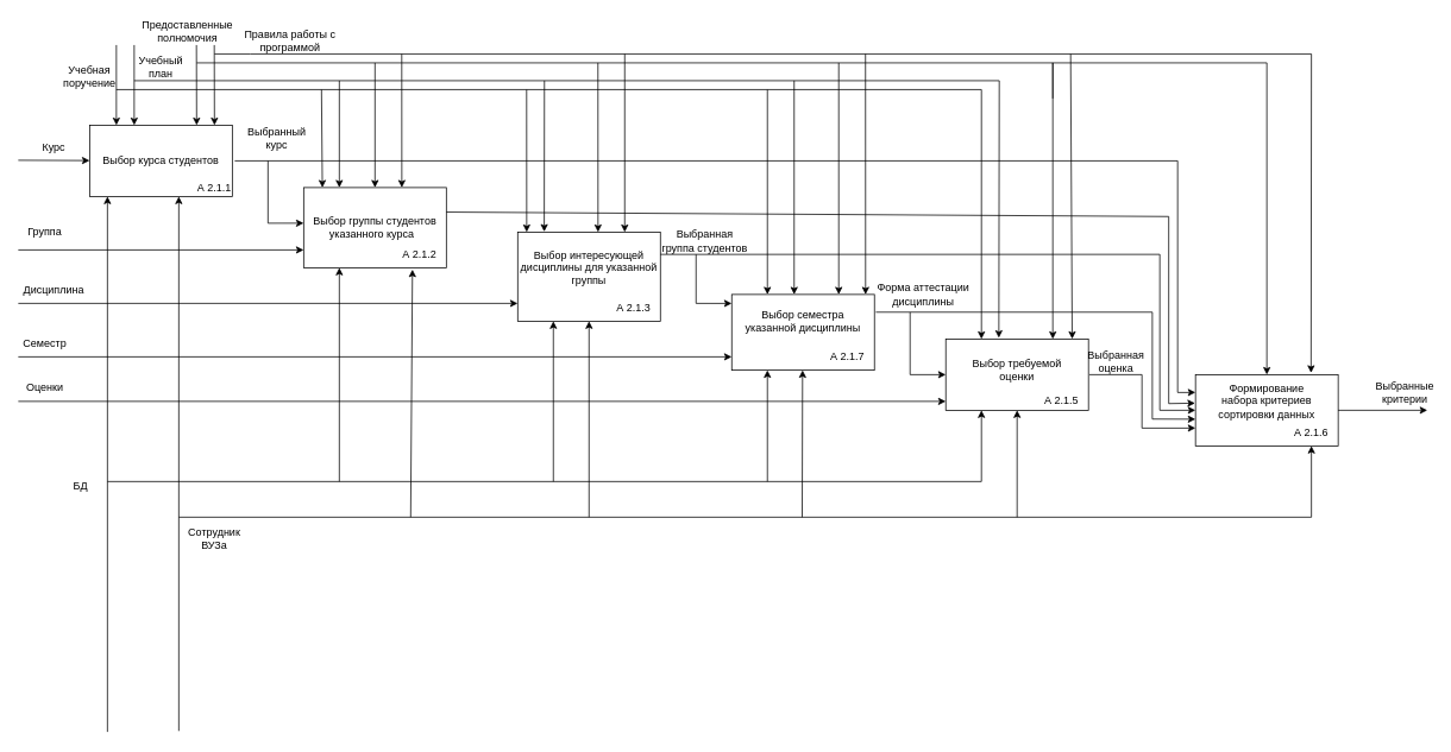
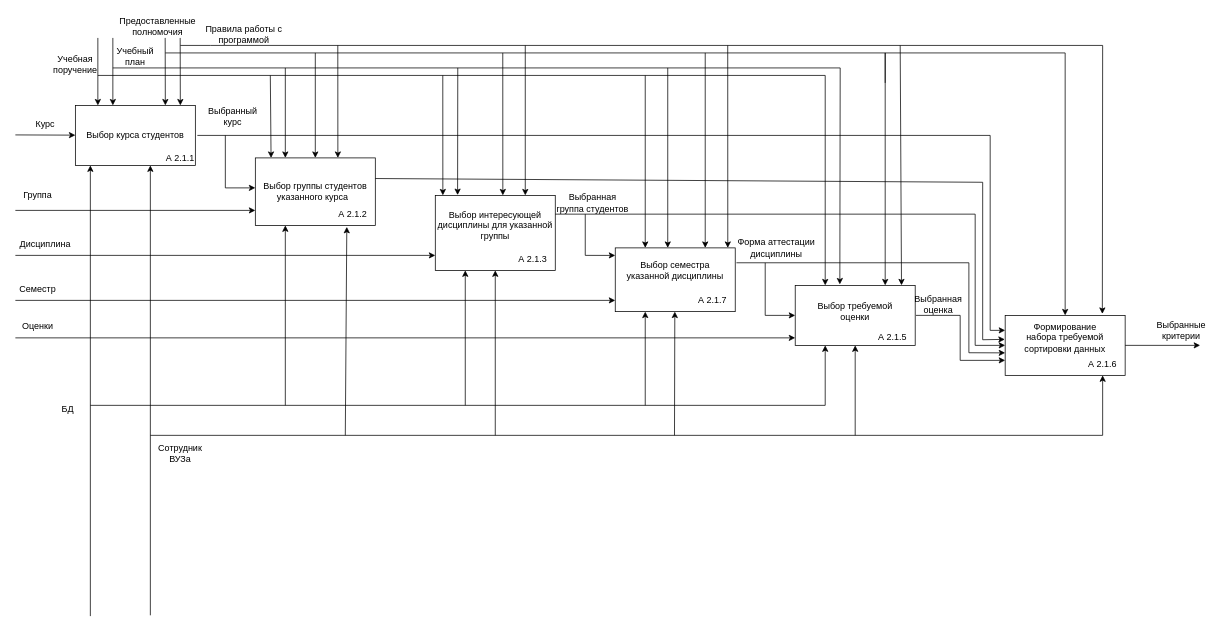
  <mxCell id="0" />
  <mxCell id="1" parent="0" />
  <mxCell id="2" value="" style="rounded=0;whiteSpace=wrap;html=1;" vertex="1" parent="1"><mxGeometry x="100" y="140" width="160" height="80" as="geometry" /></mxCell>
  <mxCell id="3" value="" style="endArrow=classic;html=1;rounded=0;" edge="1" parent="1"><mxGeometry width="50" height="50" relative="1" as="geometry"><mxPoint x="20" y="179.33" as="sourcePoint" /><mxPoint x="100" y="179.66" as="targetPoint" /></mxGeometry></mxCell>
  <mxCell id="4" value="" style="endArrow=classic;html=1;rounded=0;" edge="1" parent="1"><mxGeometry width="50" height="50" relative="1" as="geometry"><mxPoint x="120" y="821.067" as="sourcePoint" /><mxPoint x="120" y="220" as="targetPoint" /></mxGeometry></mxCell>
  <mxCell id="5" value="" style="endArrow=classic;html=1;rounded=0;" edge="1" parent="1"><mxGeometry width="50" height="50" relative="1" as="geometry"><mxPoint x="200" y="820" as="sourcePoint" /><mxPoint x="200" y="220" as="targetPoint" /></mxGeometry></mxCell>
  <mxCell id="6" value="" style="endArrow=classic;html=1;rounded=0;" edge="1" parent="1"><mxGeometry width="50" height="50" relative="1" as="geometry"><mxPoint x="130" y="50" as="sourcePoint" /><mxPoint x="130" y="140" as="targetPoint" /></mxGeometry></mxCell>
  <mxCell id="7" value="" style="endArrow=classic;html=1;rounded=0;" edge="1" parent="1"><mxGeometry width="50" height="50" relative="1" as="geometry"><mxPoint x="150" y="50" as="sourcePoint" /><mxPoint x="150" y="140" as="targetPoint" /></mxGeometry></mxCell>
  <mxCell id="8" value="" style="endArrow=classic;html=1;rounded=0;" edge="1" parent="1"><mxGeometry width="50" height="50" relative="1" as="geometry"><mxPoint x="239.78" y="50" as="sourcePoint" /><mxPoint x="240" y="140" as="targetPoint" /></mxGeometry></mxCell>
  <mxCell id="9" value="" style="endArrow=classic;html=1;rounded=0;entryX=0.75;entryY=0;entryDx=0;entryDy=0;" edge="1" parent="1" target="2"><mxGeometry width="50" height="50" relative="1" as="geometry"><mxPoint x="219.78" y="50" as="sourcePoint" /><mxPoint x="219.78" y="130" as="targetPoint" /></mxGeometry></mxCell>
  <mxCell id="10" value="Выбор курса студентов" style="text;strokeColor=none;align=center;fillColor=none;html=1;verticalAlign=middle;whiteSpace=wrap;rounded=0;" vertex="1" parent="1"><mxGeometry x="110" y="165" width="140" height="30" as="geometry" /></mxCell>
  <mxCell id="11" value="Учебная поручение" style="text;strokeColor=none;align=center;fillColor=none;html=1;verticalAlign=middle;whiteSpace=wrap;rounded=0;" vertex="1" parent="1"><mxGeometry x="70" y="70" width="60" height="30" as="geometry" /></mxCell>
  <mxCell id="12" value="Учебный план" style="text;strokeColor=none;align=center;fillColor=none;html=1;verticalAlign=middle;whiteSpace=wrap;rounded=0;" vertex="1" parent="1"><mxGeometry x="150" y="60" width="60" height="30" as="geometry" /></mxCell>
  <mxCell id="13" value="Курс" style="text;strokeColor=none;align=center;fillColor=none;html=1;verticalAlign=middle;whiteSpace=wrap;rounded=0;" vertex="1" parent="1"><mxGeometry x="30" y="150" width="60" height="30" as="geometry" /></mxCell>
  <mxCell id="14" value="А 2.1.1" style="text;strokeColor=none;align=center;fillColor=none;html=1;verticalAlign=middle;whiteSpace=wrap;rounded=0;" vertex="1" parent="1"><mxGeometry x="210" y="195" width="60" height="30" as="geometry" /></mxCell>
  <mxCell id="15" value="Предоставленные полномочия" style="text;strokeColor=none;align=center;fillColor=none;html=1;verticalAlign=middle;whiteSpace=wrap;rounded=0;" vertex="1" parent="1"><mxGeometry x="180" width="60" height="30" as="geometry" y="20" /></mxCell>
  <mxCell id="16" value="" style="rounded=0;whiteSpace=wrap;html=1;" vertex="1" parent="1"><mxGeometry x="340" y="210" width="160" height="90" as="geometry" /></mxCell>
  <mxCell id="17" value="&lt;font style=&quot;font-size: 12px;&quot;&gt;Выбор группы студентов указанного курса&amp;nbsp;&amp;nbsp;&lt;/font&gt;" style="text;strokeColor=none;align=center;fillColor=none;html=1;verticalAlign=middle;whiteSpace=wrap;rounded=0;" vertex="1" parent="1"><mxGeometry x="350" y="240" width="140" height="30" as="geometry" /></mxCell>
  <mxCell id="18" value="А 2.1.2" style="text;strokeColor=none;align=center;fillColor=none;html=1;verticalAlign=middle;whiteSpace=wrap;rounded=0;" vertex="1" parent="1"><mxGeometry x="440" y="270" width="60" height="30" as="geometry" /></mxCell>
  <mxCell id="19" value="" style="endArrow=classic;html=1;rounded=0;" edge="1" parent="1"><mxGeometry width="50" height="50" relative="1" as="geometry"><mxPoint x="20" y="280" as="sourcePoint" /><mxPoint x="340" y="280" as="targetPoint" /></mxGeometry></mxCell>
  <mxCell id="20" value="Группа" style="text;strokeColor=none;align=center;fillColor=none;html=1;verticalAlign=middle;whiteSpace=wrap;rounded=0;" vertex="1" parent="1"><mxGeometry x="20" y="250" width="60" height="20" as="geometry" /></mxCell>
  <mxCell id="21" value="" style="rounded=0;whiteSpace=wrap;html=1;" vertex="1" parent="1"><mxGeometry x="580" y="260" width="160" height="100" as="geometry" /></mxCell>
  <mxCell id="22" value="Выбор интересующей дисциплины для указанной группы" style="text;strokeColor=none;align=center;fillColor=none;html=1;verticalAlign=middle;whiteSpace=wrap;rounded=0;" vertex="1" parent="1"><mxGeometry x="580" y="285" width="160" height="30" as="geometry" /></mxCell>
  <mxCell id="23" value="А 2.1.3" style="text;strokeColor=none;align=center;fillColor=none;html=1;verticalAlign=middle;whiteSpace=wrap;rounded=0;" vertex="1" parent="1"><mxGeometry x="680" y="330" width="60" height="30" as="geometry" /></mxCell>
  <mxCell id="24" value="" style="endArrow=classic;html=1;rounded=0;" edge="1" parent="1"><mxGeometry width="50" height="50" relative="1" as="geometry"><mxPoint x="20" y="340" as="sourcePoint" /><mxPoint x="580" y="340" as="targetPoint" /></mxGeometry></mxCell>
  <mxCell id="25" value="Дисциплина" style="text;strokeColor=none;align=center;fillColor=none;html=1;verticalAlign=middle;whiteSpace=wrap;rounded=0;" vertex="1" parent="1"><mxGeometry x="30" y="310" width="60" height="30" as="geometry" /></mxCell>
  <mxCell id="26" value="" style="rounded=0;whiteSpace=wrap;html=1;" vertex="1" parent="1"><mxGeometry x="820" y="330" width="160" height="85" as="geometry" /></mxCell>
  <mxCell id="27" value="Выбор семестра указанной дисциплины" style="text;strokeColor=none;align=center;fillColor=none;html=1;verticalAlign=middle;whiteSpace=wrap;rounded=0;" vertex="1" parent="1"><mxGeometry x="830" y="340" width="140" height="40" as="geometry" /></mxCell>
  <mxCell id="28" value="А 2.1.7" style="text;strokeColor=none;align=center;fillColor=none;html=1;verticalAlign=middle;whiteSpace=wrap;rounded=0;" vertex="1" parent="1"><mxGeometry x="920" y="385" width="60" height="30" as="geometry" /></mxCell>
  <mxCell id="29" value="" style="endArrow=classic;html=1;rounded=0;" edge="1" parent="1"><mxGeometry width="50" height="50" relative="1" as="geometry"><mxPoint x="20" y="400" as="sourcePoint" /><mxPoint x="820" y="400" as="targetPoint" /></mxGeometry></mxCell>
  <mxCell id="30" value="Семестр" style="text;strokeColor=none;align=center;fillColor=none;html=1;verticalAlign=middle;whiteSpace=wrap;rounded=0;" vertex="1" parent="1"><mxGeometry x="20" y="370" width="60" height="30" as="geometry" /></mxCell>
  <mxCell id="31" value="" style="rounded=0;whiteSpace=wrap;html=1;" vertex="1" parent="1"><mxGeometry x="1060" y="380" width="160" height="80" as="geometry" /></mxCell>
  <mxCell id="32" value="Выбор требуемой оценки" style="text;strokeColor=none;align=center;fillColor=none;html=1;verticalAlign=middle;whiteSpace=wrap;rounded=0;" vertex="1" parent="1"><mxGeometry x="1085" y="400" width="110" height="30" as="geometry" /></mxCell>
  <mxCell id="33" value="А 2.1.5" style="text;strokeColor=none;align=center;fillColor=none;html=1;verticalAlign=middle;whiteSpace=wrap;rounded=0;" vertex="1" parent="1"><mxGeometry x="1160" y="440" width="60" height="20" as="geometry" /></mxCell>
  <mxCell id="34" value="" style="rounded=0;whiteSpace=wrap;html=1;" vertex="1" parent="1"><mxGeometry x="1340" y="420" width="160" height="80" as="geometry" /></mxCell>
- <mxCell id="35" value="Формирование набора критериев сортировки данных" style="text;strokeColor=none;align=center;fillColor=none;html=1;verticalAlign=middle;whiteSpace=wrap;rounded=0;" vertex="1" parent="1"><mxGeometry x="1360" y="435" width="120" height="30" as="geometry" /></mxCell>
+ <mxCell id="35" value="Формирование набора требуемой сортировки данных" style="text;strokeColor=none;align=center;fillColor=none;html=1;verticalAlign=middle;whiteSpace=wrap;rounded=0;" vertex="1" parent="1"><mxGeometry x="1360" y="435" width="120" height="30" as="geometry" /></mxCell>
  <mxCell id="36" value="А 2.1.6" style="text;strokeColor=none;align=center;fillColor=none;html=1;verticalAlign=middle;whiteSpace=wrap;rounded=0;" vertex="1" parent="1"><mxGeometry x="1440" y="470" width="60" height="30" as="geometry" /></mxCell>
  <mxCell id="37" value="" style="endArrow=classic;html=1;rounded=0;" edge="1" parent="1"><mxGeometry width="50" height="50" relative="1" as="geometry"><mxPoint x="20" y="450" as="sourcePoint" /><mxPoint x="1060" y="450" as="targetPoint" /></mxGeometry></mxCell>
  <mxCell id="38" value="Оценки" style="text;strokeColor=none;align=center;fillColor=none;html=1;verticalAlign=middle;whiteSpace=wrap;rounded=0;" vertex="1" parent="1"><mxGeometry x="20" y="420" width="60" height="30" as="geometry" /></mxCell>
  <mxCell id="39" value="" style="endArrow=classic;html=1;rounded=0;entryX=0;entryY=0.25;entryDx=0;entryDy=0;" edge="1" parent="1" target="34"><mxGeometry width="50" height="50" relative="1" as="geometry"><mxPoint x="262.72" y="180" as="sourcePoint" /><mxPoint x="1340" y="429.76" as="targetPoint" /><Array as="points"><mxPoint x="1320" y="180" /><mxPoint x="1320" y="440" /></Array></mxGeometry></mxCell>
  <mxCell id="40" value="" style="endArrow=classic;html=1;rounded=0;entryX=0;entryY=0.444;entryDx=0;entryDy=0;entryPerimeter=0;" edge="1" parent="1" target="16"><mxGeometry width="50" height="50" relative="1" as="geometry"><mxPoint x="300" y="180" as="sourcePoint" /><mxPoint x="340" y="245" as="targetPoint" /><Array as="points"><mxPoint x="300" y="250" /></Array></mxGeometry></mxCell>
  <mxCell id="41" value="Выбранный курс" style="text;strokeColor=none;align=center;fillColor=none;html=1;verticalAlign=middle;whiteSpace=wrap;rounded=0;" vertex="1" parent="1"><mxGeometry x="280" y="140" width="60" height="30" as="geometry" /></mxCell>
  <mxCell id="42" value="" style="endArrow=classic;html=1;rounded=0;entryX=0;entryY=0.5;entryDx=0;entryDy=0;" edge="1" parent="1" target="34"><mxGeometry width="50" height="50" relative="1" as="geometry"><mxPoint x="740" y="285" as="sourcePoint" /><mxPoint x="1300" y="460" as="targetPoint" /><Array as="points"><mxPoint x="1300" y="285" /><mxPoint x="1300" y="460" /></Array></mxGeometry></mxCell>
  <mxCell id="43" value="" style="endArrow=classic;html=1;rounded=0;entryX=0;entryY=0.118;entryDx=0;entryDy=0;entryPerimeter=0;" edge="1" parent="1" target="26"><mxGeometry width="50" height="50" relative="1" as="geometry"><mxPoint x="780" y="285" as="sourcePoint" /><mxPoint x="780" y="370" as="targetPoint" /><Array as="points"><mxPoint x="780" y="340" /></Array></mxGeometry></mxCell>
  <mxCell id="44" value="Выбранная группа студентов" style="text;strokeColor=none;align=center;fillColor=none;html=1;verticalAlign=middle;whiteSpace=wrap;rounded=0;" vertex="1" parent="1"><mxGeometry x="740" y="255" width="100" height="30" as="geometry" /></mxCell>
  <mxCell id="45" value="" style="endArrow=classic;html=1;rounded=0;entryX=-0.01;entryY=0.627;entryDx=0;entryDy=0;entryPerimeter=0;" edge="1" parent="1"><mxGeometry width="50" height="50" relative="1" as="geometry"><mxPoint x="981.6" y="349.84" as="sourcePoint" /><mxPoint x="1340" y="470" as="targetPoint" /><Array as="points"><mxPoint x="1291.6" y="349.84" /><mxPoint x="1291.6" y="469.84" /></Array></mxGeometry></mxCell>
  <mxCell id="46" value="" style="endArrow=classic;html=1;rounded=0;entryX=0;entryY=0.5;entryDx=0;entryDy=0;" edge="1" parent="1" target="31"><mxGeometry width="50" height="50" relative="1" as="geometry"><mxPoint x="1020" y="350" as="sourcePoint" /><mxPoint x="1020" y="440" as="targetPoint" /><Array as="points"><mxPoint x="1020" y="420" /></Array></mxGeometry></mxCell>
  <mxCell id="47" value="Форма аттестации дисциплины" style="text;strokeColor=none;align=center;fillColor=none;html=1;verticalAlign=middle;whiteSpace=wrap;rounded=0;" vertex="1" parent="1"><mxGeometry x="980" y="315" width="110" height="30" as="geometry" /></mxCell>
  <mxCell id="48" value="" style="endArrow=classic;html=1;rounded=0;entryX=0;entryY=0.75;entryDx=0;entryDy=0;" edge="1" parent="1" target="34"><mxGeometry width="50" height="50" relative="1" as="geometry"><mxPoint x="1221" y="420" as="sourcePoint" /><mxPoint x="1280" y="500" as="targetPoint" /><Array as="points"><mxPoint x="1280" y="420" /><mxPoint x="1280" y="480" /></Array></mxGeometry></mxCell>
  <mxCell id="49" value="Выбранная оценка" style="text;strokeColor=none;align=center;fillColor=none;html=1;verticalAlign=middle;whiteSpace=wrap;rounded=0;" vertex="1" parent="1"><mxGeometry x="1221" y="390" width="60" height="30" as="geometry" /></mxCell>
  <mxCell id="50" value="" style="endArrow=classic;html=1;rounded=0;entryX=0.25;entryY=1;entryDx=0;entryDy=0;" edge="1" parent="1"><mxGeometry width="50" height="50" relative="1" as="geometry"><mxPoint x="120" y="540" as="sourcePoint" /><mxPoint x="1100" y="460" as="targetPoint" /><Array as="points"><mxPoint x="1100" y="540" /></Array></mxGeometry></mxCell>
  <mxCell id="51" value="БД" style="text;strokeColor=none;align=center;fillColor=none;html=1;verticalAlign=middle;whiteSpace=wrap;rounded=0;" vertex="1" parent="1"><mxGeometry x="60" y="530" width="60" height="30" as="geometry" /></mxCell>
  <mxCell id="52" value="" style="endArrow=classic;html=1;rounded=0;entryX=0.5;entryY=1;entryDx=0;entryDy=0;" edge="1" parent="1" target="36"><mxGeometry width="50" height="50" relative="1" as="geometry"><mxPoint x="200" y="580" as="sourcePoint" /><mxPoint x="1492.462" y="740" as="targetPoint" /><Array as="points"><mxPoint x="1470" y="580" /></Array></mxGeometry></mxCell>
  <mxCell id="53" value="Сотрудник ВУЗа" style="text;strokeColor=none;align=center;fillColor=none;html=1;verticalAlign=middle;whiteSpace=wrap;rounded=0;" vertex="1" parent="1"><mxGeometry x="210" y="589" width="60" height="30" as="geometry" /></mxCell>
  <mxCell id="54" value="" style="endArrow=classic;html=1;rounded=0;entryX=0.25;entryY=1;entryDx=0;entryDy=0;" edge="1" parent="1" target="16"><mxGeometry width="50" height="50" relative="1" as="geometry"><mxPoint x="380" y="540" as="sourcePoint" /><mxPoint x="430" y="490" as="targetPoint" /></mxGeometry></mxCell>
  <mxCell id="55" value="" style="endArrow=classic;html=1;rounded=0;" edge="1" parent="1"><mxGeometry width="50" height="50" relative="1" as="geometry"><mxPoint x="460" y="580" as="sourcePoint" /><mxPoint x="462" y="302" as="targetPoint" /></mxGeometry></mxCell>
  <mxCell id="56" value="" style="endArrow=classic;html=1;rounded=0;entryX=0.25;entryY=1;entryDx=0;entryDy=0;" edge="1" parent="1" target="21"><mxGeometry width="50" height="50" relative="1" as="geometry"><mxPoint x="620" y="540" as="sourcePoint" /><mxPoint x="670" y="490" as="targetPoint" /></mxGeometry></mxCell>
  <mxCell id="57" value="" style="endArrow=classic;html=1;rounded=0;entryX=0.5;entryY=1;entryDx=0;entryDy=0;" edge="1" parent="1" target="21"><mxGeometry width="50" height="50" relative="1" as="geometry"><mxPoint x="660" y="580" as="sourcePoint" /><mxPoint x="710" y="530" as="targetPoint" /></mxGeometry></mxCell>
  <mxCell id="58" value="" style="endArrow=classic;html=1;rounded=0;entryX=0.25;entryY=1;entryDx=0;entryDy=0;" edge="1" parent="1" target="26"><mxGeometry width="50" height="50" relative="1" as="geometry"><mxPoint x="860" y="540" as="sourcePoint" /><mxPoint x="910" y="490" as="targetPoint" /></mxGeometry></mxCell>
  <mxCell id="59" value="" style="endArrow=classic;html=1;rounded=0;" edge="1" parent="1"><mxGeometry width="50" height="50" relative="1" as="geometry"><mxPoint x="899" y="580" as="sourcePoint" /><mxPoint x="899.44" y="415" as="targetPoint" /></mxGeometry></mxCell>
  <mxCell id="60" value="" style="endArrow=classic;html=1;rounded=0;entryX=0.5;entryY=1;entryDx=0;entryDy=0;" edge="1" parent="1" target="31"><mxGeometry width="50" height="50" relative="1" as="geometry"><mxPoint x="1140" y="580" as="sourcePoint" /><mxPoint x="1190" y="530" as="targetPoint" /></mxGeometry></mxCell>
  <mxCell id="61" value="" style="endArrow=classic;html=1;rounded=0;exitX=1;exitY=0.5;exitDx=0;exitDy=0;" edge="1" parent="1" source="34"><mxGeometry width="50" height="50" relative="1" as="geometry"><mxPoint x="1670" y="520" as="sourcePoint" /><mxPoint x="1600" y="460" as="targetPoint" /></mxGeometry></mxCell>
  <mxCell id="62" value="Выбранные критерии" style="text;strokeColor=none;align=center;fillColor=none;html=1;verticalAlign=middle;whiteSpace=wrap;rounded=0;" vertex="1" parent="1"><mxGeometry x="1545" y="425" width="60" height="30" as="geometry" /></mxCell>
  <mxCell id="63" value="" style="endArrow=classic;html=1;rounded=0;entryX=0.81;entryY=-0.025;entryDx=0;entryDy=0;entryPerimeter=0;" edge="1" parent="1"><mxGeometry width="50" height="50" relative="1" as="geometry"><mxPoint x="240" y="60" as="sourcePoint" /><mxPoint x="1469.6" y="418" as="targetPoint" /><Array as="points"><mxPoint x="280" y="60" /><mxPoint x="1470" y="60" /></Array></mxGeometry></mxCell>
  <mxCell id="64" value="" style="endArrow=classic;html=1;rounded=0;entryX=0.5;entryY=0;entryDx=0;entryDy=0;" edge="1" parent="1" target="34"><mxGeometry width="50" height="50" relative="1" as="geometry"><mxPoint x="220" y="70" as="sourcePoint" /><mxPoint x="1420" y="390" as="targetPoint" /><Array as="points"><mxPoint x="1420" y="70" /></Array></mxGeometry></mxCell>
  <mxCell id="65" value="" style="endArrow=classic;html=1;rounded=0;entryX=0.372;entryY=-0.016;entryDx=0;entryDy=0;entryPerimeter=0;" edge="1" parent="1" target="31"><mxGeometry width="50" height="50" relative="1" as="geometry"><mxPoint x="150" y="90" as="sourcePoint" /><mxPoint x="1120" y="356" as="targetPoint" /><Array as="points"><mxPoint x="1120" y="90" /></Array></mxGeometry></mxCell>
  <mxCell id="66" value="" style="endArrow=classic;html=1;rounded=0;entryX=0.25;entryY=0;entryDx=0;entryDy=0;" edge="1" parent="1" target="31"><mxGeometry width="50" height="50" relative="1" as="geometry"><mxPoint x="130" y="100" as="sourcePoint" /><mxPoint x="1100" y="360" as="targetPoint" /><Array as="points"><mxPoint x="1100" y="100" /></Array></mxGeometry></mxCell>
  <mxCell id="67" value="Правила работы с программой" style="text;strokeColor=none;align=center;fillColor=none;html=1;verticalAlign=middle;whiteSpace=wrap;rounded=0;" vertex="1" parent="1"><mxGeometry x="270" y="30" width="110" height="30" as="geometry" /></mxCell>
  <mxCell id="68" value="" style="endArrow=classic;html=1;rounded=0;entryX=0.75;entryY=0;entryDx=0;entryDy=0;" edge="1" parent="1" target="31"><mxGeometry width="50" height="50" relative="1" as="geometry"><mxPoint x="1180" y="110" as="sourcePoint" /><mxPoint x="1230" y="60" as="targetPoint" /><Array as="points"><mxPoint x="1180" y="70" /><mxPoint x="1180" y="110" /></Array></mxGeometry></mxCell>
  <mxCell id="69" value="" style="endArrow=classic;html=1;rounded=0;entryX=0.886;entryY=-0.002;entryDx=0;entryDy=0;entryPerimeter=0;" edge="1" parent="1" target="31"><mxGeometry width="50" height="50" relative="1" as="geometry"><mxPoint x="1200" y="60" as="sourcePoint" /><mxPoint x="1250" y="10" as="targetPoint" /></mxGeometry></mxCell>
  <mxCell id="70" value="" style="endArrow=classic;html=1;rounded=0;entryX=0.25;entryY=0;entryDx=0;entryDy=0;" edge="1" parent="1" target="26"><mxGeometry width="50" height="50" relative="1" as="geometry"><mxPoint x="860" y="100" as="sourcePoint" /><mxPoint x="910" y="50" as="targetPoint" /></mxGeometry></mxCell>
  <mxCell id="71" value="" style="endArrow=classic;html=1;rounded=0;entryX=0.5;entryY=0;entryDx=0;entryDy=0;" edge="1" parent="1"><mxGeometry width="50" height="50" relative="1" as="geometry"><mxPoint x="890" y="90" as="sourcePoint" /><mxPoint x="890" y="330" as="targetPoint" /></mxGeometry></mxCell>
  <mxCell id="72" value="" style="endArrow=classic;html=1;rounded=0;entryX=0.75;entryY=0;entryDx=0;entryDy=0;" edge="1" parent="1" target="26"><mxGeometry width="50" height="50" relative="1" as="geometry"><mxPoint x="940" y="70" as="sourcePoint" /><mxPoint x="990" as="targetPoint" y="20" /></mxGeometry></mxCell>
  <mxCell id="73" value="" style="endArrow=classic;html=1;rounded=0;entryX=0.938;entryY=0;entryDx=0;entryDy=0;entryPerimeter=0;" edge="1" parent="1" target="26"><mxGeometry width="50" height="50" relative="1" as="geometry"><mxPoint x="970" y="60" as="sourcePoint" /><mxPoint x="1020" y="10" as="targetPoint" /></mxGeometry></mxCell>
  <mxCell id="74" value="" style="endArrow=classic;html=1;rounded=0;entryX=0.063;entryY=0;entryDx=0;entryDy=0;entryPerimeter=0;" edge="1" parent="1" target="21"><mxGeometry width="50" height="50" relative="1" as="geometry"><mxPoint x="590" y="100" as="sourcePoint" /><mxPoint x="640" y="50" as="targetPoint" /></mxGeometry></mxCell>
  <mxCell id="75" value="" style="endArrow=classic;html=1;rounded=0;entryX=0.186;entryY=-0.005;entryDx=0;entryDy=0;entryPerimeter=0;" edge="1" parent="1" target="21"><mxGeometry width="50" height="50" relative="1" as="geometry"><mxPoint x="610" y="90" as="sourcePoint" /><mxPoint x="612" y="258" as="targetPoint" /></mxGeometry></mxCell>
  <mxCell id="76" value="" style="endArrow=classic;html=1;rounded=0;entryX=0.563;entryY=0;entryDx=0;entryDy=0;entryPerimeter=0;" edge="1" parent="1" target="21"><mxGeometry width="50" height="50" relative="1" as="geometry"><mxPoint x="670" y="70" as="sourcePoint" /><mxPoint x="720" as="targetPoint" y="20" /></mxGeometry></mxCell>
  <mxCell id="77" value="" style="endArrow=classic;html=1;rounded=0;entryX=0.75;entryY=0;entryDx=0;entryDy=0;" edge="1" parent="1" target="21"><mxGeometry width="50" height="50" relative="1" as="geometry"><mxPoint x="700" y="60" as="sourcePoint" /><mxPoint x="750" y="10" as="targetPoint" /></mxGeometry></mxCell>
  <mxCell id="78" value="" style="endArrow=classic;html=1;rounded=0;" edge="1" parent="1"><mxGeometry width="50" height="50" relative="1" as="geometry"><mxPoint x="360" y="100" as="sourcePoint" /><mxPoint x="361" y="210" as="targetPoint" /></mxGeometry></mxCell>
  <mxCell id="79" value="" style="endArrow=classic;html=1;rounded=0;entryX=0.25;entryY=0;entryDx=0;entryDy=0;" edge="1" parent="1" target="16"><mxGeometry width="50" height="50" relative="1" as="geometry"><mxPoint x="380" y="90" as="sourcePoint" /><mxPoint x="430" y="40" as="targetPoint" /></mxGeometry></mxCell>
  <mxCell id="80" value="" style="endArrow=classic;html=1;rounded=0;entryX=0.5;entryY=0;entryDx=0;entryDy=0;" edge="1" parent="1" target="16"><mxGeometry width="50" height="50" relative="1" as="geometry"><mxPoint x="420" y="70" as="sourcePoint" /><mxPoint x="470" as="targetPoint" y="20" /></mxGeometry></mxCell>
  <mxCell id="81" value="" style="endArrow=classic;html=1;rounded=0;entryX=0.688;entryY=0;entryDx=0;entryDy=0;entryPerimeter=0;" edge="1" parent="1" target="16"><mxGeometry width="50" height="50" relative="1" as="geometry"><mxPoint x="450" y="60" as="sourcePoint" /><mxPoint x="500" y="10" as="targetPoint" /></mxGeometry></mxCell>
  <mxCell id="82" value="" style="endArrow=classic;html=1;rounded=0;entryX=-0.003;entryY=0.4;entryDx=0;entryDy=0;entryPerimeter=0;" edge="1" parent="1" target="34"><mxGeometry width="50" height="50" relative="1" as="geometry"><mxPoint x="500" y="237.5" as="sourcePoint" /><mxPoint x="1340" y="442.5" as="targetPoint" /><Array as="points"><mxPoint x="1310" y="242.5" /><mxPoint x="1310" y="452.5" /></Array></mxGeometry></mxCell>
